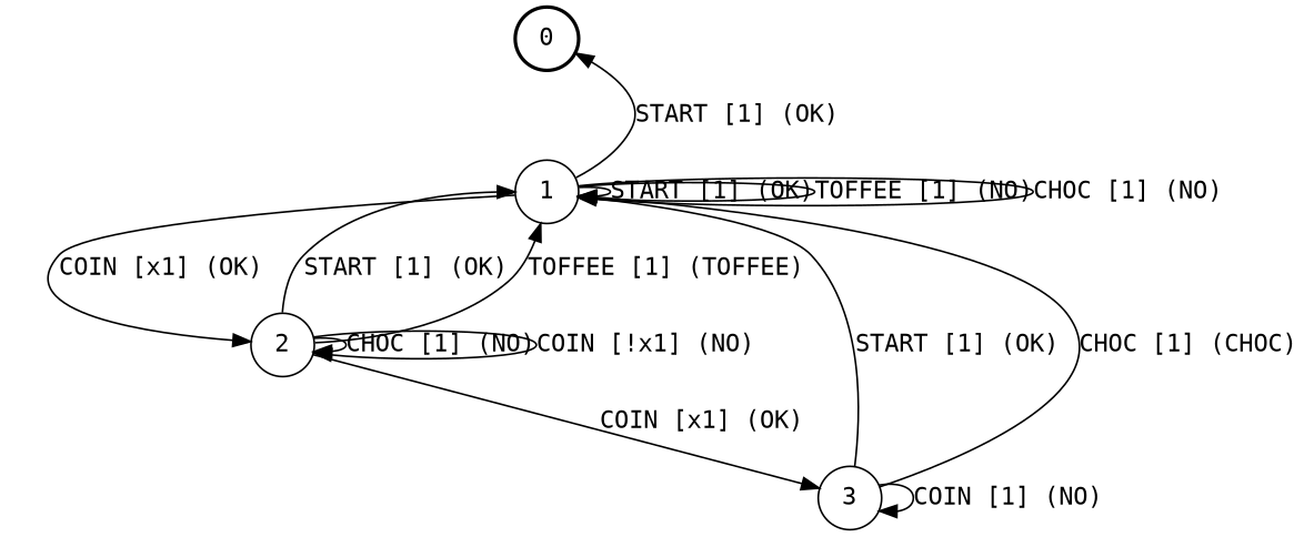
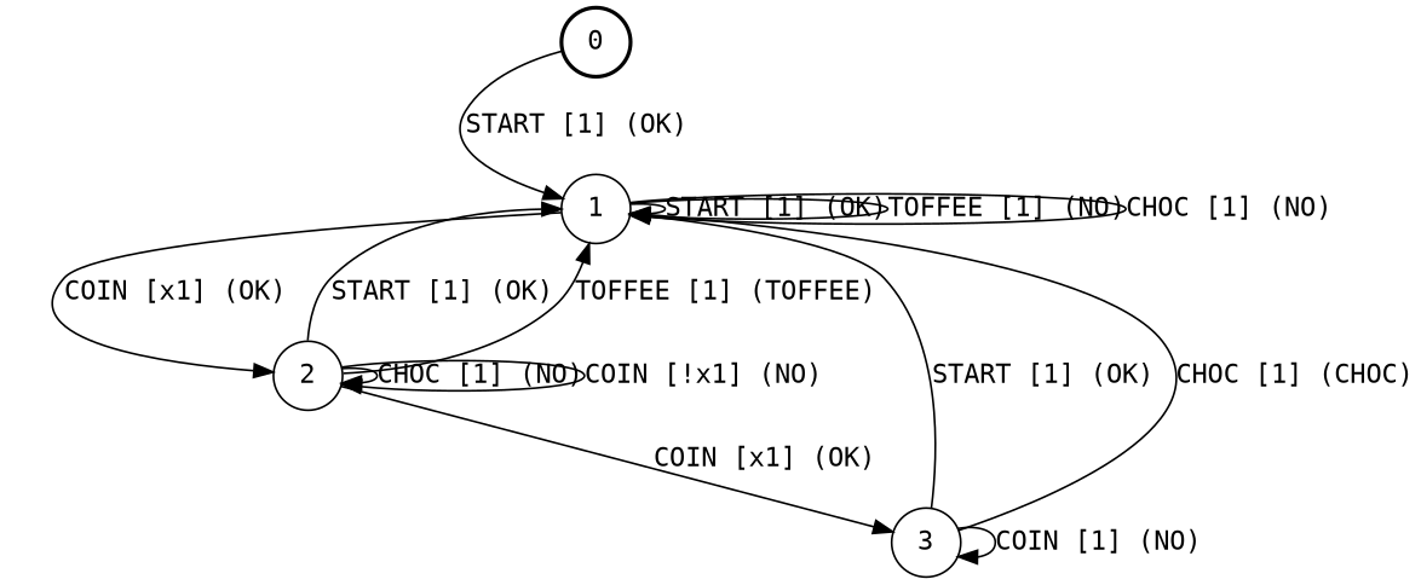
  digraph {
    fontname="DejaVu Sans Mono"
    node [fontname="DejaVu Sans Mono" shape=circle]
    edge [fontname="DejaVu Sans Mono"]
    0 [style=bold]
    1
    2
    3
-   1 -> 0 [label="START [1] (OK)"]
+   0 -> 1 [label="START [1] (OK)"]
    1 -> 1 [label="START [1] (OK)"]
    1 -> 1 [label="TOFFEE [1] (NO)"]
    1 -> 1 [label="CHOC [1] (NO)"]
    1 -> 2 [label="COIN [x1] (OK)"]
    2 -> 1 [label="START [1] (OK)"]
    2 -> 1 [label="TOFFEE [1] (TOFFEE)"]
    2 -> 2 [label="CHOC [1] (NO)"]
    2 -> 2 [label="COIN [!x1] (NO)"]
    2 -> 3 [label="COIN [x1] (OK)"]
    3 -> 1 [label="START [1] (OK)"]
    3 -> 1 [label="CHOC [1] (CHOC)"]
    3 -> 3 [label="COIN [1] (NO)"]
  }
